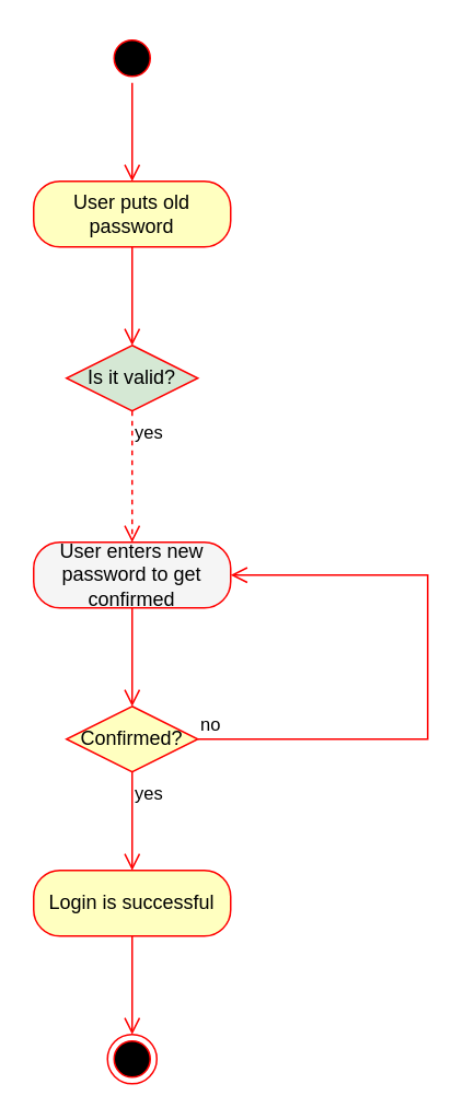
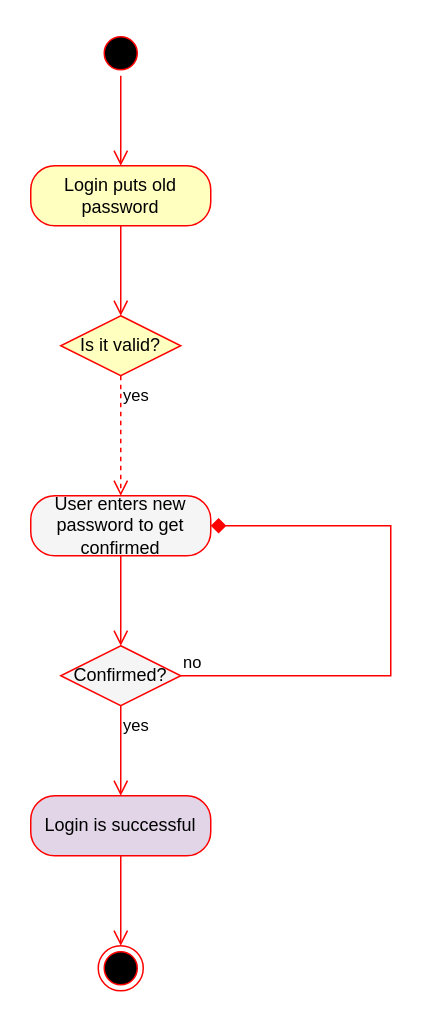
  <mxCell id="0" />
  <mxCell id="1" parent="0" />
  <mxCell id="2" value="" style="ellipse;html=1;shape=startState;fillColor=#000000;strokeColor=#ff0000;" vertex="1" parent="1"><mxGeometry x="65" y="20" width="30" height="30" as="geometry" /></mxCell>
  <mxCell id="3" value="" style="edgeStyle=orthogonalEdgeStyle;html=1;verticalAlign=bottom;endArrow=open;endSize=8;strokeColor=#ff0000;rounded=0;" edge="1" source="2" parent="1"><mxGeometry relative="1" as="geometry"><mxPoint x="80" y="110" as="targetPoint" /></mxGeometry></mxCell>
- <mxCell id="4" value="User puts old password" style="rounded=1;whiteSpace=wrap;html=1;arcSize=40;fontColor=#000000;fillColor=#ffffc0;strokeColor=#ff0000;" vertex="1" parent="1"><mxGeometry x="20" y="110" width="120" height="40" as="geometry" /></mxCell>
+ <mxCell id="4" value="Login puts old password" style="rounded=1;whiteSpace=wrap;html=1;arcSize=40;fontColor=#000000;fillColor=#ffffc0;strokeColor=#ff0000;" vertex="1" parent="1"><mxGeometry x="20" y="110" width="120" height="40" as="geometry" /></mxCell>
  <mxCell id="5" value="" style="edgeStyle=orthogonalEdgeStyle;html=1;verticalAlign=bottom;endArrow=open;endSize=8;strokeColor=#ff0000;rounded=0;" edge="1" source="4" parent="1"><mxGeometry relative="1" as="geometry"><mxPoint x="80" y="210" as="targetPoint" /></mxGeometry></mxCell>
- <mxCell id="6" value="Is it valid?" style="rhombus;whiteSpace=wrap;html=1;fillColor=#d5e8d4;strokeColor=#ff0000;" vertex="1" parent="1"><mxGeometry x="40" y="210" width="80" height="40" as="geometry" /></mxCell>
+ <mxCell id="6" value="Is it valid?" style="rhombus;whiteSpace=wrap;html=1;fillColor=#ffffc0;strokeColor=#ff0000;" vertex="1" parent="1"><mxGeometry x="40" y="210" width="80" height="40" as="geometry" /></mxCell>
  <mxCell id="7" value="yes" style="edgeStyle=orthogonalEdgeStyle;html=1;align=left;verticalAlign=top;endArrow=open;endSize=8;strokeColor=#ff0000;rounded=0;entryX=0.5;entryY=0;entryDx=0;entryDy=0;dashed=1;" edge="1" source="6" parent="1" target="8"><mxGeometry x="-1" relative="1" as="geometry"><mxPoint x="75" y="310" as="targetPoint" /><Array as="points" /></mxGeometry></mxCell>
  <mxCell id="8" value="User enters new password to get confirmed" style="rounded=1;whiteSpace=wrap;html=1;arcSize=40;fontColor=#000000;fillColor=#f5f5f5;strokeColor=#ff0000;" vertex="1" parent="1"><mxGeometry x="20" y="330" width="120" height="40" as="geometry" /></mxCell>
  <mxCell id="9" value="" style="edgeStyle=orthogonalEdgeStyle;html=1;verticalAlign=bottom;endArrow=open;endSize=8;strokeColor=#ff0000;rounded=0;" edge="1" source="8" parent="1"><mxGeometry relative="1" as="geometry"><mxPoint x="80" y="430" as="targetPoint" /></mxGeometry></mxCell>
- <mxCell id="10" value="Confirmed?" style="rhombus;whiteSpace=wrap;html=1;fillColor=#ffffc0;strokeColor=#ff0000;" vertex="1" parent="1"><mxGeometry x="40" y="430" width="80" height="40" as="geometry" /></mxCell>
- <mxCell id="11" value="no" style="edgeStyle=orthogonalEdgeStyle;html=1;align=left;verticalAlign=bottom;endArrow=open;endSize=8;strokeColor=#ff0000;rounded=0;entryX=1;entryY=0.5;entryDx=0;entryDy=0;" edge="1" source="10" parent="1" target="8"><mxGeometry x="-1" relative="1" as="geometry"><mxPoint x="260" y="350" as="targetPoint" /><Array as="points"><mxPoint x="260" y="450" /><mxPoint x="260" y="350" /></Array></mxGeometry></mxCell>
+ <mxCell id="10" value="Confirmed?" style="rhombus;whiteSpace=wrap;html=1;fillColor=#f5f5f5;strokeColor=#ff0000;" vertex="1" parent="1"><mxGeometry x="40" y="430" width="80" height="40" as="geometry" /></mxCell>
+ <mxCell id="11" value="no" style="edgeStyle=orthogonalEdgeStyle;html=1;align=left;verticalAlign=bottom;endArrow=diamond;endSize=8;strokeColor=#ff0000;rounded=0;entryX=1;entryY=0.5;entryDx=0;entryDy=0;" edge="1" source="10" parent="1" target="8"><mxGeometry x="-1" relative="1" as="geometry"><mxPoint x="260" y="350" as="targetPoint" /><Array as="points"><mxPoint x="260" y="450" /><mxPoint x="260" y="350" /></Array></mxGeometry></mxCell>
  <mxCell id="12" value="yes" style="edgeStyle=orthogonalEdgeStyle;html=1;align=left;verticalAlign=top;endArrow=open;endSize=8;strokeColor=#ff0000;rounded=0;" edge="1" source="10" parent="1"><mxGeometry x="-1" relative="1" as="geometry"><mxPoint x="80" y="530" as="targetPoint" /></mxGeometry></mxCell>
- <mxCell id="13" value="Login is successful" style="rounded=1;whiteSpace=wrap;html=1;arcSize=40;fontColor=#000000;fillColor=#ffffc0;strokeColor=#ff0000;" vertex="1" parent="1"><mxGeometry x="20" y="530" width="120" height="40" as="geometry" /></mxCell>
+ <mxCell id="13" value="Login is successful" style="rounded=1;whiteSpace=wrap;html=1;arcSize=40;fontColor=#000000;fillColor=#e1d5e7;strokeColor=#ff0000;" vertex="1" parent="1"><mxGeometry x="20" y="530" width="120" height="40" as="geometry" /></mxCell>
  <mxCell id="14" value="" style="edgeStyle=orthogonalEdgeStyle;html=1;verticalAlign=bottom;endArrow=open;endSize=8;strokeColor=#ff0000;rounded=0;" edge="1" source="13" parent="1"><mxGeometry relative="1" as="geometry"><mxPoint x="80" y="630" as="targetPoint" /></mxGeometry></mxCell>
  <mxCell id="15" value="" style="ellipse;html=1;shape=endState;fillColor=#000000;strokeColor=#ff0000;" vertex="1" parent="1"><mxGeometry x="65" y="630" width="30" height="30" as="geometry" /></mxCell>
